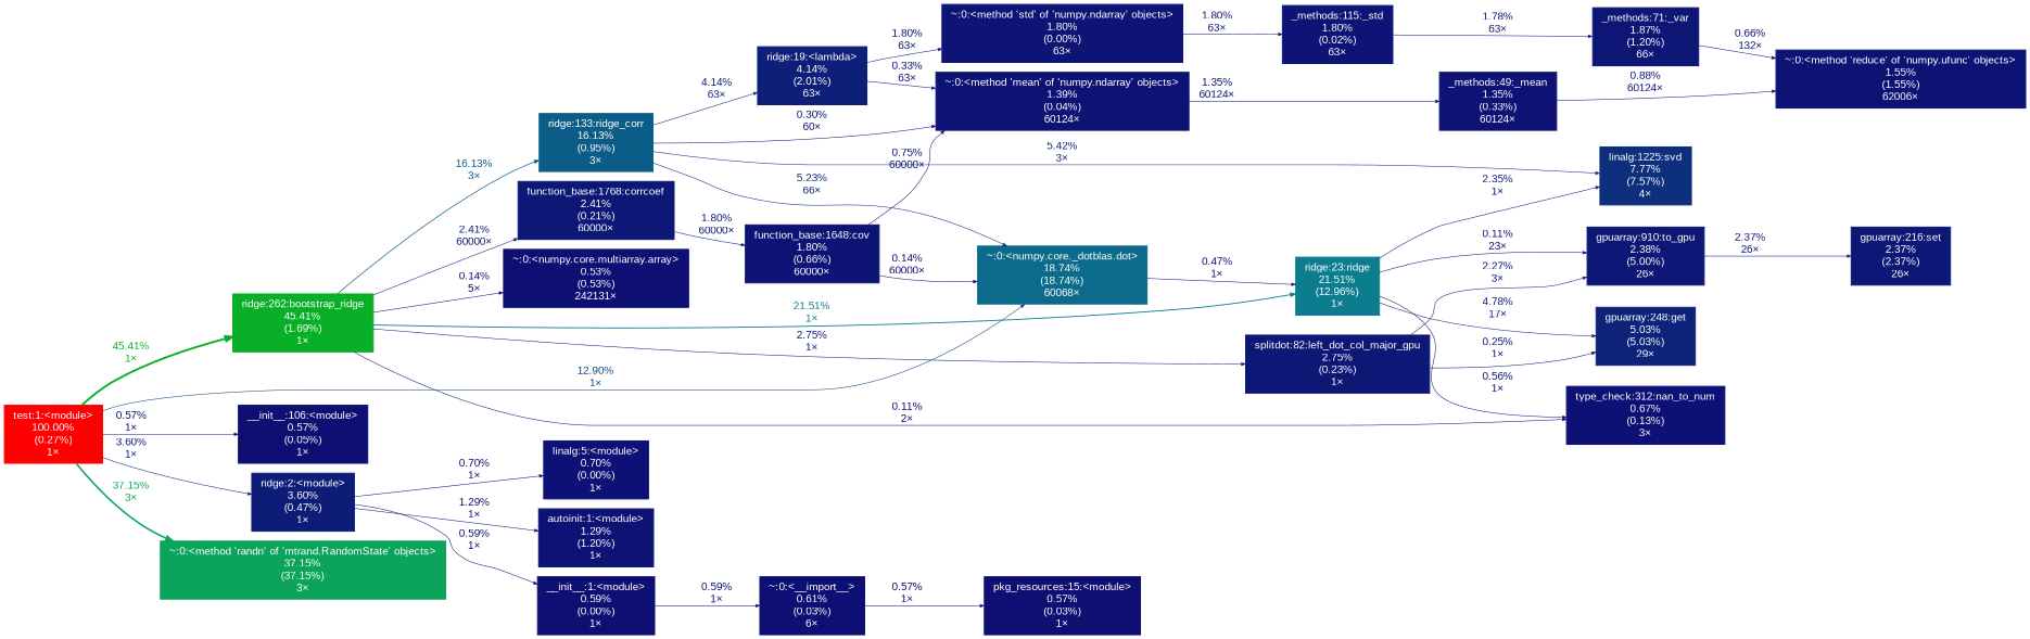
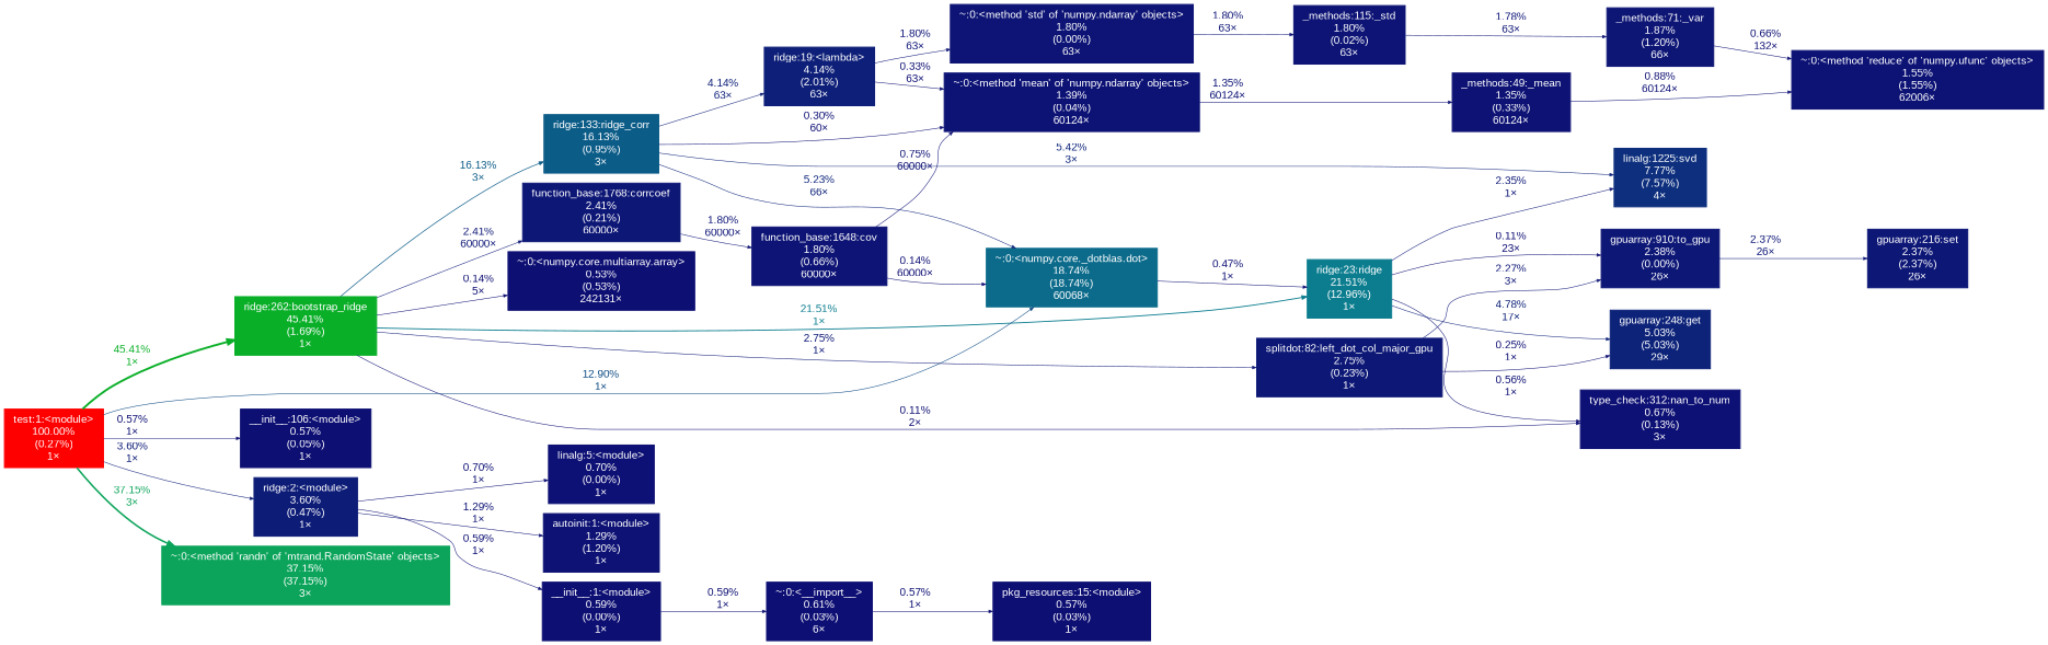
  digraph {
    fontname=Arial
    nodesep=0.125
    rankdir=LR
    ranksep=0.25
    node [color="#0d0f73" fontcolor="#ffffff" fontname=Arial fontsize=10.00 shape=box style=filled]
    edge [arrowsize=0.35 color="#0d0f73" fontcolor="#0d0f73" fontname=Arial fontsize=10.00 labeldistance=0.50 penwidth=0.50]
    n1 [color="#0c5c88" height=0 label="ridge:133:ridge_corr\n16.13%\n(0.95%)\n3×" width=0]
    n2 [color="#0c6b8b" height=0 label="~:0:<numpy.core._dotblas.dot>\n18.74%\n(18.74%)\n60068×" width=0]
    n3 [color="#0d1375" height=0 label="~:0:<method 'mean' of 'numpy.ndarray' objects>\n1.39%\n(0.04%)\n60124×" width=0]
    n4 [color="#0d1f78" height=0 label="ridge:19:<lambda>\n4.14%\n(2.01%)\n63×" width=0]
    n5 [color="#0d2f7d" height=0 label="linalg:1225:svd\n7.77%\n(7.57%)\n4×" width=0]
    n6 [color="#0c7d8f" height=0 label="ridge:23:ridge\n21.51%\n(12.96%)\n1×" width=0]
    n7 [color="#0d1274" height=0 label="_methods:49:_mean\n1.35%\n(0.33%)\n60124×" width=0]
    n8 [color="#0d1475" height=0 label="~:0:<method 'std' of 'numpy.ndarray' objects>\n1.80%\n(0.00%)\n63×" width=0]
    n9 [color="#0d1375" height=0 label="~:0:<method 'reduce' of 'numpy.ufunc' objects>\n1.55%\n(1.55%)\n62006×" width=0]
    n10 [color="#0d1475" height=0 label="_methods:115:_std\n1.80%\n(0.02%)\n63×" width=0]
    n11 [color="#0d1074" height=0 label="type_check:312:nan_to_num\n0.67%\n(0.13%)\n3×" width=0]
    n12 [color="#0d2379" height=0 label="gpuarray:248:get\n5.03%\n(5.03%)\n29×" width=0]
-   n13 [color="#0d1776" height=0 label="gpuarray:910:to_gpu\n2.38%\n(5.00%)\n26×" width=0]
+   n13 [color="#0d1776" height=0 label="gpuarray:910:to_gpu\n2.38%\n(0.00%)\n26×" width=0]
    n14 [color="#0d1776" height=0 label="gpuarray:216:set\n2.37%\n(2.37%)\n26×" width=0]
    n15 [color="#0aaf28" height=0 label="ridge:262:bootstrap_ridge\n45.41%\n(1.69%)\n1×" width=0]
    n16 [color="#0d1876" height=0 label="splitdot:82:left_dot_col_major_gpu\n2.75%\n(0.23%)\n1×" width=0]
    n17 [height=0 label="~:0:<numpy.core.multiarray.array>\n0.53%\n(0.53%)\n242131×" width=0]
    n18 [color="#0d1776" height=0 label="function_base:1768:corrcoef\n2.41%\n(0.21%)\n60000×" width=0]
    n19 [color="#0d1475" height=0 label="function_base:1648:cov\n1.80%\n(0.66%)\n60000×" width=0]
    n20 [color="#0d1074" height=0 label="linalg:5:<module>\n0.70%\n(0.00%)\n1×" width=0]
    n21 [height=0 label="pkg_resources:15:<module>\n0.57%\n(0.03%)\n1×" width=0]
    n22 [color="#ff0000" height=0 label="test:1:<module>\n100.00%\n(0.27%)\n1×" width=0]
    n23 [height=0 label="__init__:106:<module>\n0.57%\n(0.05%)\n1×" width=0]
    n24 [color="#0d1c77" height=0 label="ridge:2:<module>\n3.60%\n(0.47%)\n1×" width=0]
    n25 [color="#0ba45a" height=0 label="~:0:<method 'randn' of 'mtrand.RandomState' objects>\n37.15%\n(37.15%)\n3×" width=0]
    n26 [color="#0d1274" height=0 label="autoinit:1:<module>\n1.29%\n(1.20%)\n1×" width=0]
    n27 [height=0 label="__init__:1:<module>\n0.59%\n(0.00%)\n1×" width=0]
    n28 [color="#0d0f74" height=0 label="~:0:<__import__>\n0.61%\n(0.03%)\n6×" width=0]
    n29 [color="#0d1575" height=0 label="_methods:71:_var\n1.87%\n(1.20%)\n66×" width=0]
    n1 -> n2 [color="#0d2379" fontcolor="#0d2379" label="5.23%\n66×"]
    n1 -> n3 [color="#0d0e73" fontcolor="#0d0e73" label="0.30%\n60×"]
    n1 -> n4 [color="#0d1f78" fontcolor="#0d1f78" label="4.14%\n63×"]
    n1 -> n5 [color="#0d247a" fontcolor="#0d247a" label="5.42%\n3×"]
    n2 -> n6 [label="0.47%\n1×"]
    n3 -> n7 [color="#0d1274" fontcolor="#0d1274" label="1.35%\n60124×"]
    n4 -> n3 [color="#0d0e73" fontcolor="#0d0e73" label="0.33%\n63×"]
    n4 -> n8 [color="#0d1475" fontcolor="#0d1475" label="1.80%\n63×"]
    n6 -> n5 [color="#0d1776" fontcolor="#0d1776" label="2.35%\n1×"]
    n6 -> n11 [label="0.56%\n1×"]
    n6 -> n12 [color="#0d2179" fontcolor="#0d2179" label="4.78%\n17×"]
    n6 -> n13 [color="#0d0d73" fontcolor="#0d0d73" label="0.11%\n23×"]
    n7 -> n9 [color="#0d1074" fontcolor="#0d1074" label="0.88%\n60124×"]
    n8 -> n10 [color="#0d1475" fontcolor="#0d1475" label="1.80%\n63×"]
    n10 -> n29 [color="#0d1475" fontcolor="#0d1475" label="1.78%\n63×"]
    n13 -> n14 [color="#0d1776" fontcolor="#0d1776" label="2.37%\n26×"]
    n15 -> n1 [arrowsize=0.40 color="#0c5c88" fontcolor="#0c5c88" label="16.13%\n3×" labeldistance=0.65 penwidth=0.65]
    n15 -> n6 [arrowsize=0.46 color="#0c7d8f" fontcolor="#0c7d8f" label="21.51%\n1×" labeldistance=0.86 penwidth=0.86]
    n15 -> n11 [color="#0d0d73" fontcolor="#0d0d73" label="0.11%\n2×"]
    n15 -> n16 [color="#0d1876" fontcolor="#0d1876" label="2.75%\n1×"]
    n15 -> n17 [color="#0d0d73" fontcolor="#0d0d73" label="0.14%\n5×"]
    n15 -> n18 [color="#0d1776" fontcolor="#0d1776" label="2.41%\n60000×"]
    n16 -> n12 [color="#0d0e73" fontcolor="#0d0e73" label="0.25%\n1×"]
    n16 -> n13 [color="#0d1676" fontcolor="#0d1676" label="2.27%\n3×"]
    n18 -> n19 [color="#0d1475" fontcolor="#0d1475" label="1.80%\n60000×"]
    n19 -> n2 [color="#0d0d73" fontcolor="#0d0d73" label="0.14%\n60000×"]
    n19 -> n3 [color="#0d1074" fontcolor="#0d1074" label="0.75%\n60000×"]
    n22 -> n2 [arrowsize=0.36 color="#0d4a83" fontcolor="#0d4a83" label="12.90%\n1×" labeldistance=0.52 penwidth=0.52]
    n22 -> n15 [arrowsize=0.67 color="#0aaf28" fontcolor="#0aaf28" label="45.41%\n1×" labeldistance=1.82 penwidth=1.82]
    n22 -> n23 [label="0.57%\n1×"]
    n22 -> n24 [color="#0d1c77" fontcolor="#0d1c77" label="3.60%\n1×"]
    n22 -> n25 [arrowsize=0.61 color="#0ba45a" fontcolor="#0ba45a" label="37.15%\n3×" labeldistance=1.49 penwidth=1.49]
    n24 -> n20 [color="#0d1074" fontcolor="#0d1074" label="0.70%\n1×"]
    n24 -> n26 [color="#0d1274" fontcolor="#0d1274" label="1.29%\n1×"]
    n24 -> n27 [label="0.59%\n1×"]
    n27 -> n28 [label="0.59%\n1×"]
    n28 -> n21 [label="0.57%\n1×"]
    n29 -> n9 [color="#0d0f74" fontcolor="#0d0f74" label="0.66%\n132×"]
  }
